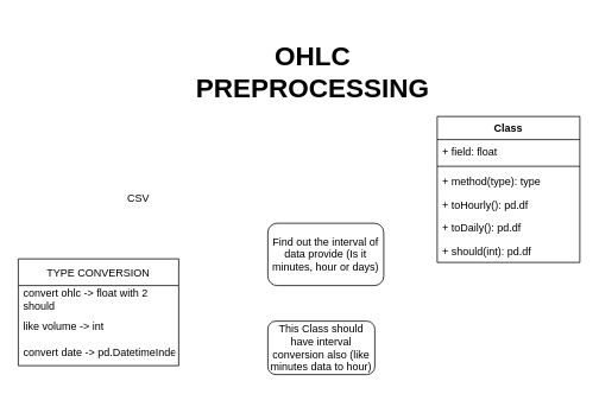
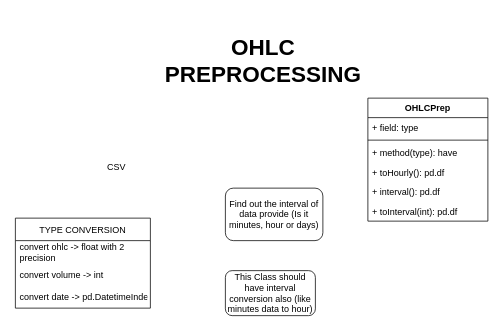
  <mxCell id="0" />
  <mxCell id="1" parent="0" />
  <mxCell id="2" value="&lt;b&gt;&lt;font style=&quot;font-size: 30px&quot;&gt;OHLC PREPROCESSING&lt;/font&gt;&lt;/b&gt;" style="text;html=1;strokeColor=none;fillColor=none;align=center;verticalAlign=middle;whiteSpace=wrap;rounded=0;" vertex="1" parent="1"><mxGeometry x="242.5" y="20" width="215" height="120" as="geometry" /></mxCell>
  <mxCell id="3" value="&lt;font style=&quot;font-size: 12px&quot;&gt;CSV&lt;/font&gt;" style="text;html=1;strokeColor=none;fillColor=none;align=center;verticalAlign=middle;whiteSpace=wrap;rounded=0;fontSize=30;" vertex="1" parent="1"><mxGeometry x="125" y="200" width="60" height="30" as="geometry" /></mxCell>
  <mxCell id="4" value="TYPE CONVERSION" style="swimlane;fontStyle=0;childLayout=stackLayout;horizontal=1;startSize=30;horizontalStack=0;resizeParent=1;resizeParentMax=0;resizeLast=0;collapsible=1;marginBottom=0;fontSize=12;" vertex="1" parent="1"><mxGeometry x="20" y="290" width="180" height="120" as="geometry"><mxRectangle x="290" y="220" width="150" height="30" as="alternateBounds" /></mxGeometry></mxCell>
- <mxCell id="5" value="convert ohlc -&gt; float with 2 &#10;should&#10;" style="text;strokeColor=none;fillColor=none;align=left;verticalAlign=middle;spacingLeft=4;spacingRight=4;overflow=hidden;points=[[0,0.5],[1,0.5]];portConstraint=eastwest;rotatable=0;fontSize=12;" vertex="1" parent="4"><mxGeometry y="30" width="180" height="30" as="geometry" /></mxCell>
- <mxCell id="6" value="like volume -&gt; int" style="text;strokeColor=none;fillColor=none;align=left;verticalAlign=middle;spacingLeft=4;spacingRight=4;overflow=hidden;points=[[0,0.5],[1,0.5]];portConstraint=eastwest;rotatable=0;fontSize=12;" vertex="1" parent="4"><mxGeometry y="60" width="180" height="30" as="geometry" /></mxCell>
+ <mxCell id="5" value="convert ohlc -&gt; float with 2 &#10;precision&#10;" style="text;strokeColor=none;fillColor=none;align=left;verticalAlign=middle;spacingLeft=4;spacingRight=4;overflow=hidden;points=[[0,0.5],[1,0.5]];portConstraint=eastwest;rotatable=0;fontSize=12;" vertex="1" parent="4"><mxGeometry y="30" width="180" height="30" as="geometry" /></mxCell>
+ <mxCell id="6" value="convert volume -&gt; int" style="text;strokeColor=none;fillColor=none;align=left;verticalAlign=middle;spacingLeft=4;spacingRight=4;overflow=hidden;points=[[0,0.5],[1,0.5]];portConstraint=eastwest;rotatable=0;fontSize=12;" vertex="1" parent="4"><mxGeometry y="60" width="180" height="30" as="geometry" /></mxCell>
  <mxCell id="7" value="convert date -&gt; pd.DatetimeIndex" style="text;strokeColor=none;fillColor=none;align=left;verticalAlign=middle;spacingLeft=4;spacingRight=4;overflow=hidden;points=[[0,0.5],[1,0.5]];portConstraint=eastwest;rotatable=0;fontSize=12;" vertex="1" parent="4"><mxGeometry y="90" width="180" height="30" as="geometry" /></mxCell>
  <mxCell id="8" value="Find out the interval of data provide (Is it minutes, hour or days)" style="rounded=1;whiteSpace=wrap;html=1;fontSize=12;" vertex="1" parent="1"><mxGeometry x="300" y="250" width="130" height="70" as="geometry" /></mxCell>
  <mxCell id="9" value="This Class should have interval conversion also (like minutes data to hour)" style="rounded=1;whiteSpace=wrap;html=1;fontSize=12;" vertex="1" parent="1"><mxGeometry x="300" y="360" width="120" height="60" as="geometry" /></mxCell>
- <mxCell id="10" value="Class" style="swimlane;fontStyle=1;align=center;verticalAlign=top;childLayout=stackLayout;horizontal=1;startSize=26;horizontalStack=0;resizeParent=1;resizeParentMax=0;resizeLast=0;collapsible=1;marginBottom=0;fontSize=12;" vertex="1" parent="1"><mxGeometry x="490" y="130" width="160" height="164" as="geometry" /></mxCell>
- <mxCell id="11" value="+ field: float" style="text;strokeColor=none;fillColor=none;align=left;verticalAlign=top;spacingLeft=4;spacingRight=4;overflow=hidden;rotatable=0;points=[[0,0.5],[1,0.5]];portConstraint=eastwest;fontSize=12;" vertex="1" parent="10"><mxGeometry y="26" width="160" height="26" as="geometry" /></mxCell>
+ <mxCell id="10" value="OHLCPrep" style="swimlane;fontStyle=1;align=center;verticalAlign=top;childLayout=stackLayout;horizontal=1;startSize=26;horizontalStack=0;resizeParent=1;resizeParentMax=0;resizeLast=0;collapsible=1;marginBottom=0;fontSize=12;" vertex="1" parent="1"><mxGeometry x="490" y="130" width="160" height="164" as="geometry" /></mxCell>
+ <mxCell id="11" value="+ field: type" style="text;strokeColor=none;fillColor=none;align=left;verticalAlign=top;spacingLeft=4;spacingRight=4;overflow=hidden;rotatable=0;points=[[0,0.5],[1,0.5]];portConstraint=eastwest;fontSize=12;" vertex="1" parent="10"><mxGeometry y="26" width="160" height="26" as="geometry" /></mxCell>
  <mxCell id="12" value="" style="line;strokeWidth=1;fillColor=none;align=left;verticalAlign=middle;spacingTop=-1;spacingLeft=3;spacingRight=3;rotatable=0;labelPosition=right;points=[];portConstraint=eastwest;fontSize=12;" vertex="1" parent="10"><mxGeometry y="52" width="160" height="8" as="geometry" /></mxCell>
- <mxCell id="13" value="+ method(type): type" style="text;strokeColor=none;fillColor=none;align=left;verticalAlign=top;spacingLeft=4;spacingRight=4;overflow=hidden;rotatable=0;points=[[0,0.5],[1,0.5]];portConstraint=eastwest;fontSize=12;" vertex="1" parent="10"><mxGeometry y="60" width="160" height="26" as="geometry" /></mxCell>
+ <mxCell id="13" value="+ method(type): have" style="text;strokeColor=none;fillColor=none;align=left;verticalAlign=top;spacingLeft=4;spacingRight=4;overflow=hidden;rotatable=0;points=[[0,0.5],[1,0.5]];portConstraint=eastwest;fontSize=12;" vertex="1" parent="10"><mxGeometry y="60" width="160" height="26" as="geometry" /></mxCell>
  <mxCell id="14" value="+ toHourly(): pd.df    " style="text;strokeColor=none;fillColor=none;align=left;verticalAlign=top;spacingLeft=4;spacingRight=4;overflow=hidden;rotatable=0;points=[[0,0.5],[1,0.5]];portConstraint=eastwest;fontSize=12;" vertex="1" parent="10"><mxGeometry y="86" width="160" height="26" as="geometry" /></mxCell>
- <mxCell id="15" value="+ toDaily(): pd.df" style="text;strokeColor=none;fillColor=none;align=left;verticalAlign=top;spacingLeft=4;spacingRight=4;overflow=hidden;rotatable=0;points=[[0,0.5],[1,0.5]];portConstraint=eastwest;fontSize=12;" vertex="1" parent="10"><mxGeometry y="112" width="160" height="26" as="geometry" /></mxCell>
- <mxCell id="16" value="+ should(int): pd.df" style="text;strokeColor=none;fillColor=none;align=left;verticalAlign=top;spacingLeft=4;spacingRight=4;overflow=hidden;rotatable=0;points=[[0,0.5],[1,0.5]];portConstraint=eastwest;fontSize=12;" vertex="1" parent="10"><mxGeometry y="138" width="160" height="26" as="geometry" /></mxCell>
+ <mxCell id="15" value="+ interval(): pd.df" style="text;strokeColor=none;fillColor=none;align=left;verticalAlign=top;spacingLeft=4;spacingRight=4;overflow=hidden;rotatable=0;points=[[0,0.5],[1,0.5]];portConstraint=eastwest;fontSize=12;" vertex="1" parent="10"><mxGeometry y="112" width="160" height="26" as="geometry" /></mxCell>
+ <mxCell id="16" value="+ toInterval(int): pd.df" style="text;strokeColor=none;fillColor=none;align=left;verticalAlign=top;spacingLeft=4;spacingRight=4;overflow=hidden;rotatable=0;points=[[0,0.5],[1,0.5]];portConstraint=eastwest;fontSize=12;" vertex="1" parent="10"><mxGeometry y="138" width="160" height="26" as="geometry" /></mxCell>
